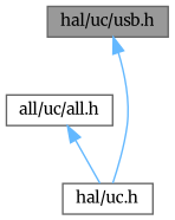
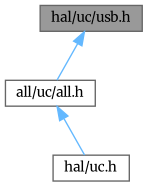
  digraph {
    fontname=Merriweather
    node [color=grey40 fillcolor=white fontname=Merriweather fontsize=10 shape=box style=filled]
    edge [color=steelblue1 dir=back fontname=Merriweather fontsize=10 labelfontname=Helvetica labelfontsize=10 style=solid]
    n1 [color=gray40 fillcolor=grey60 fontcolor=black height=0.2 label="hal/uc/usb.h" width=0.4]
    n2 [height=0.2 label="all/uc/all.h" width=0.4]
    n3 [height=0.2 label="hal/uc.h" width=0.4]
-   n1 -> n3
+   n1 -> n2
    n2 -> n3
  }
